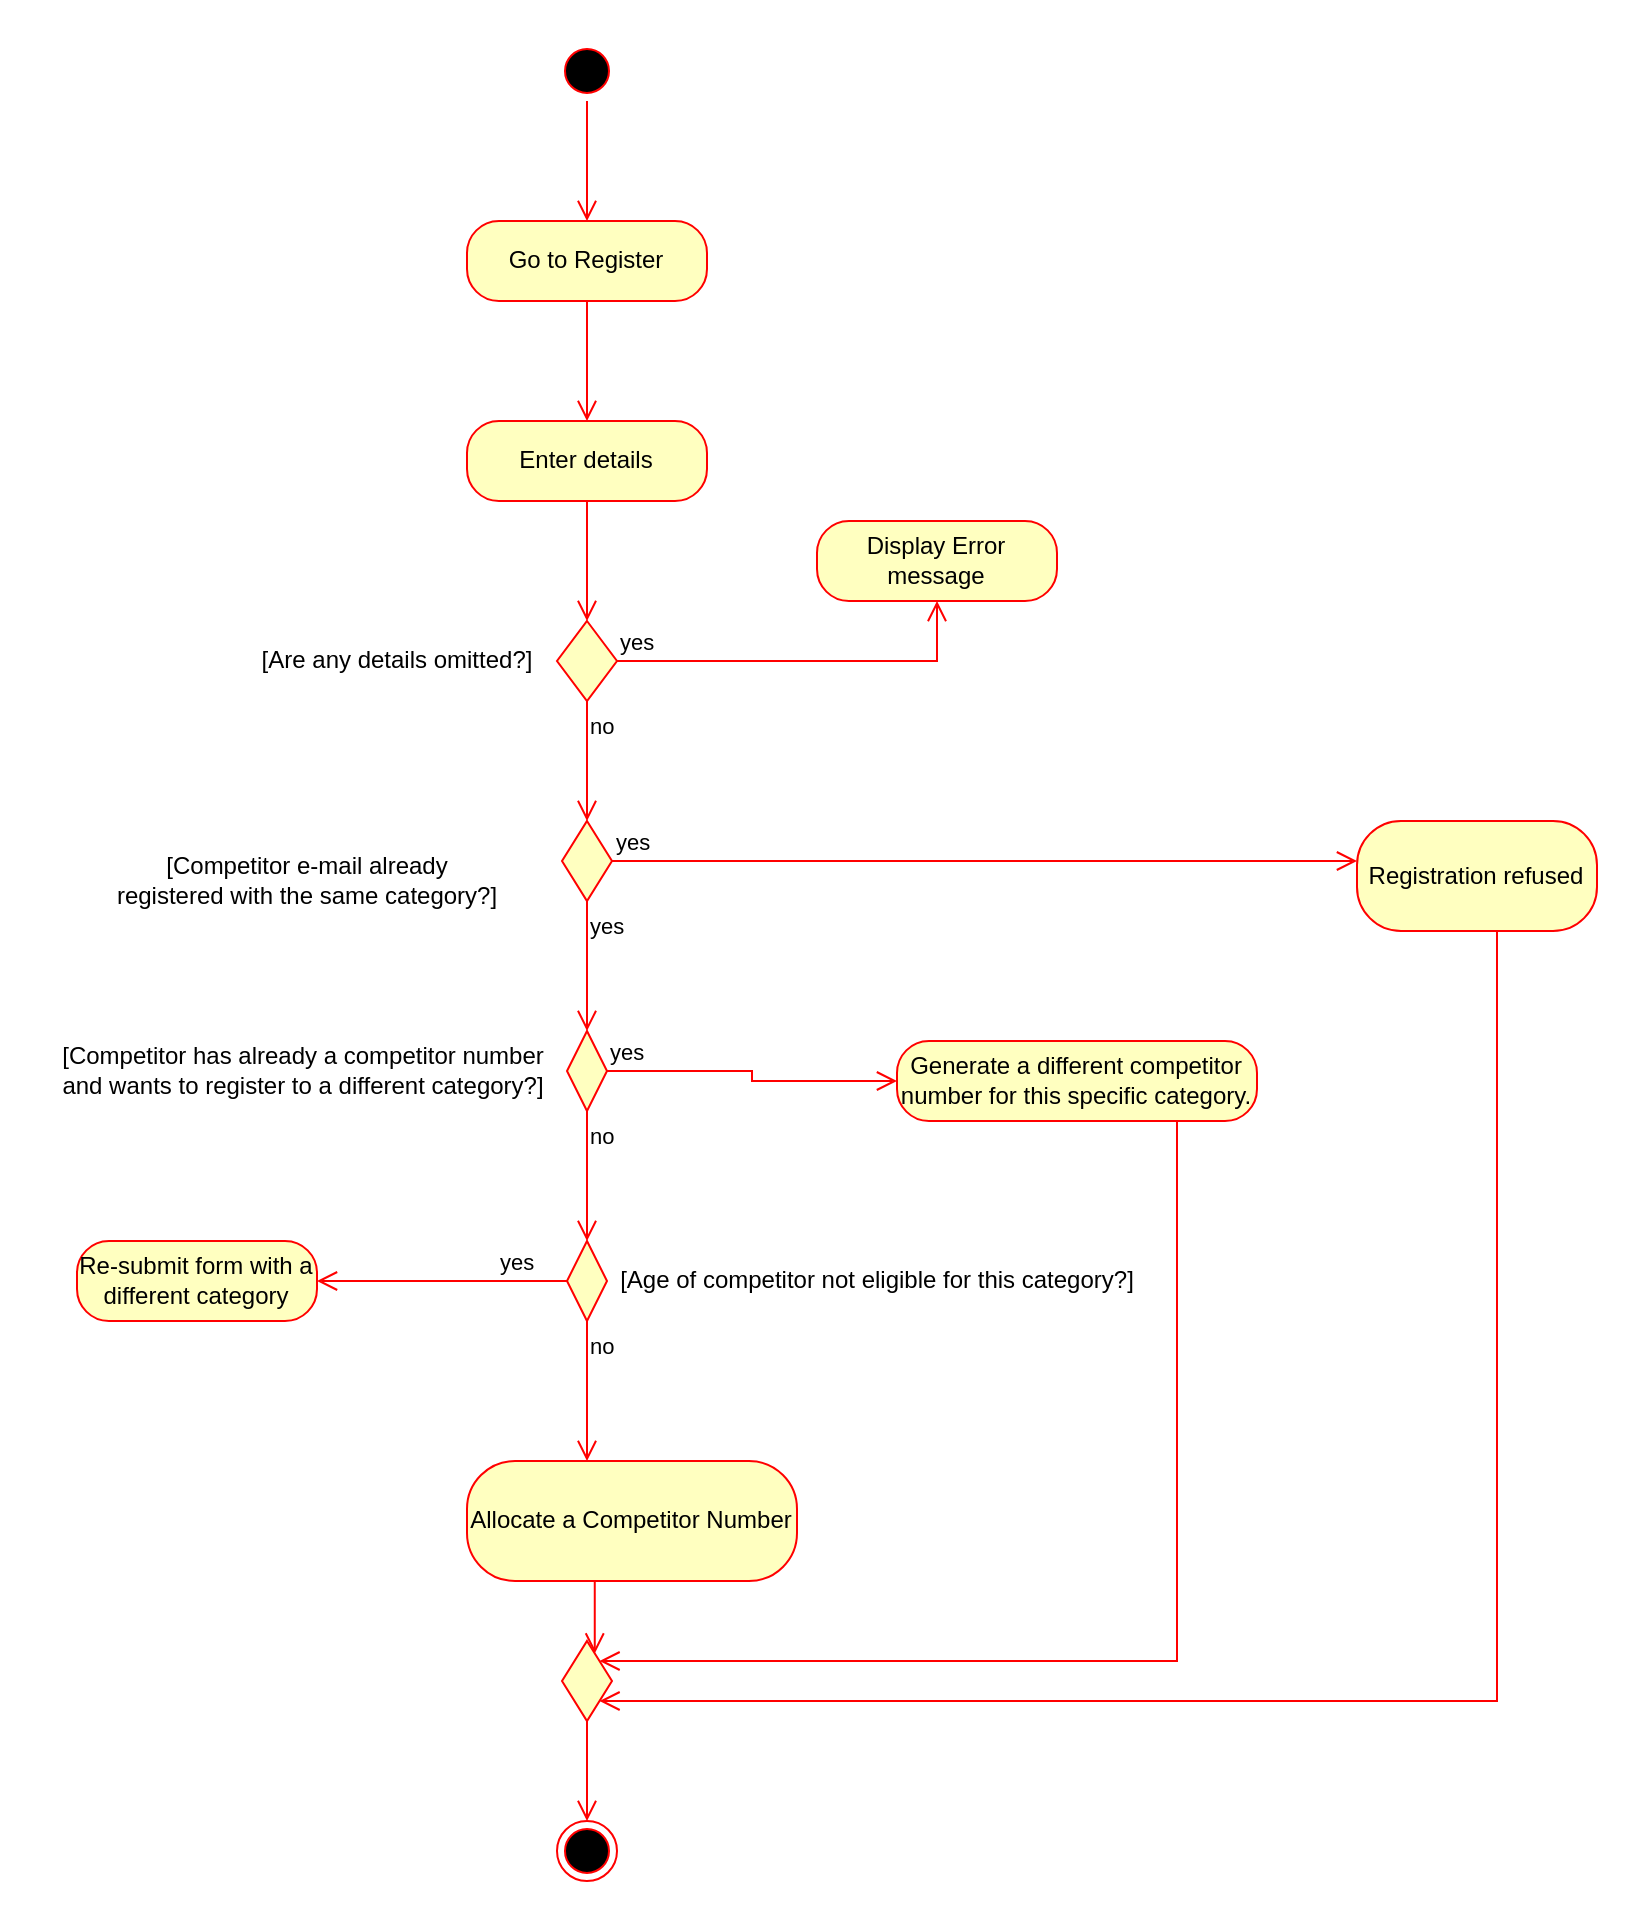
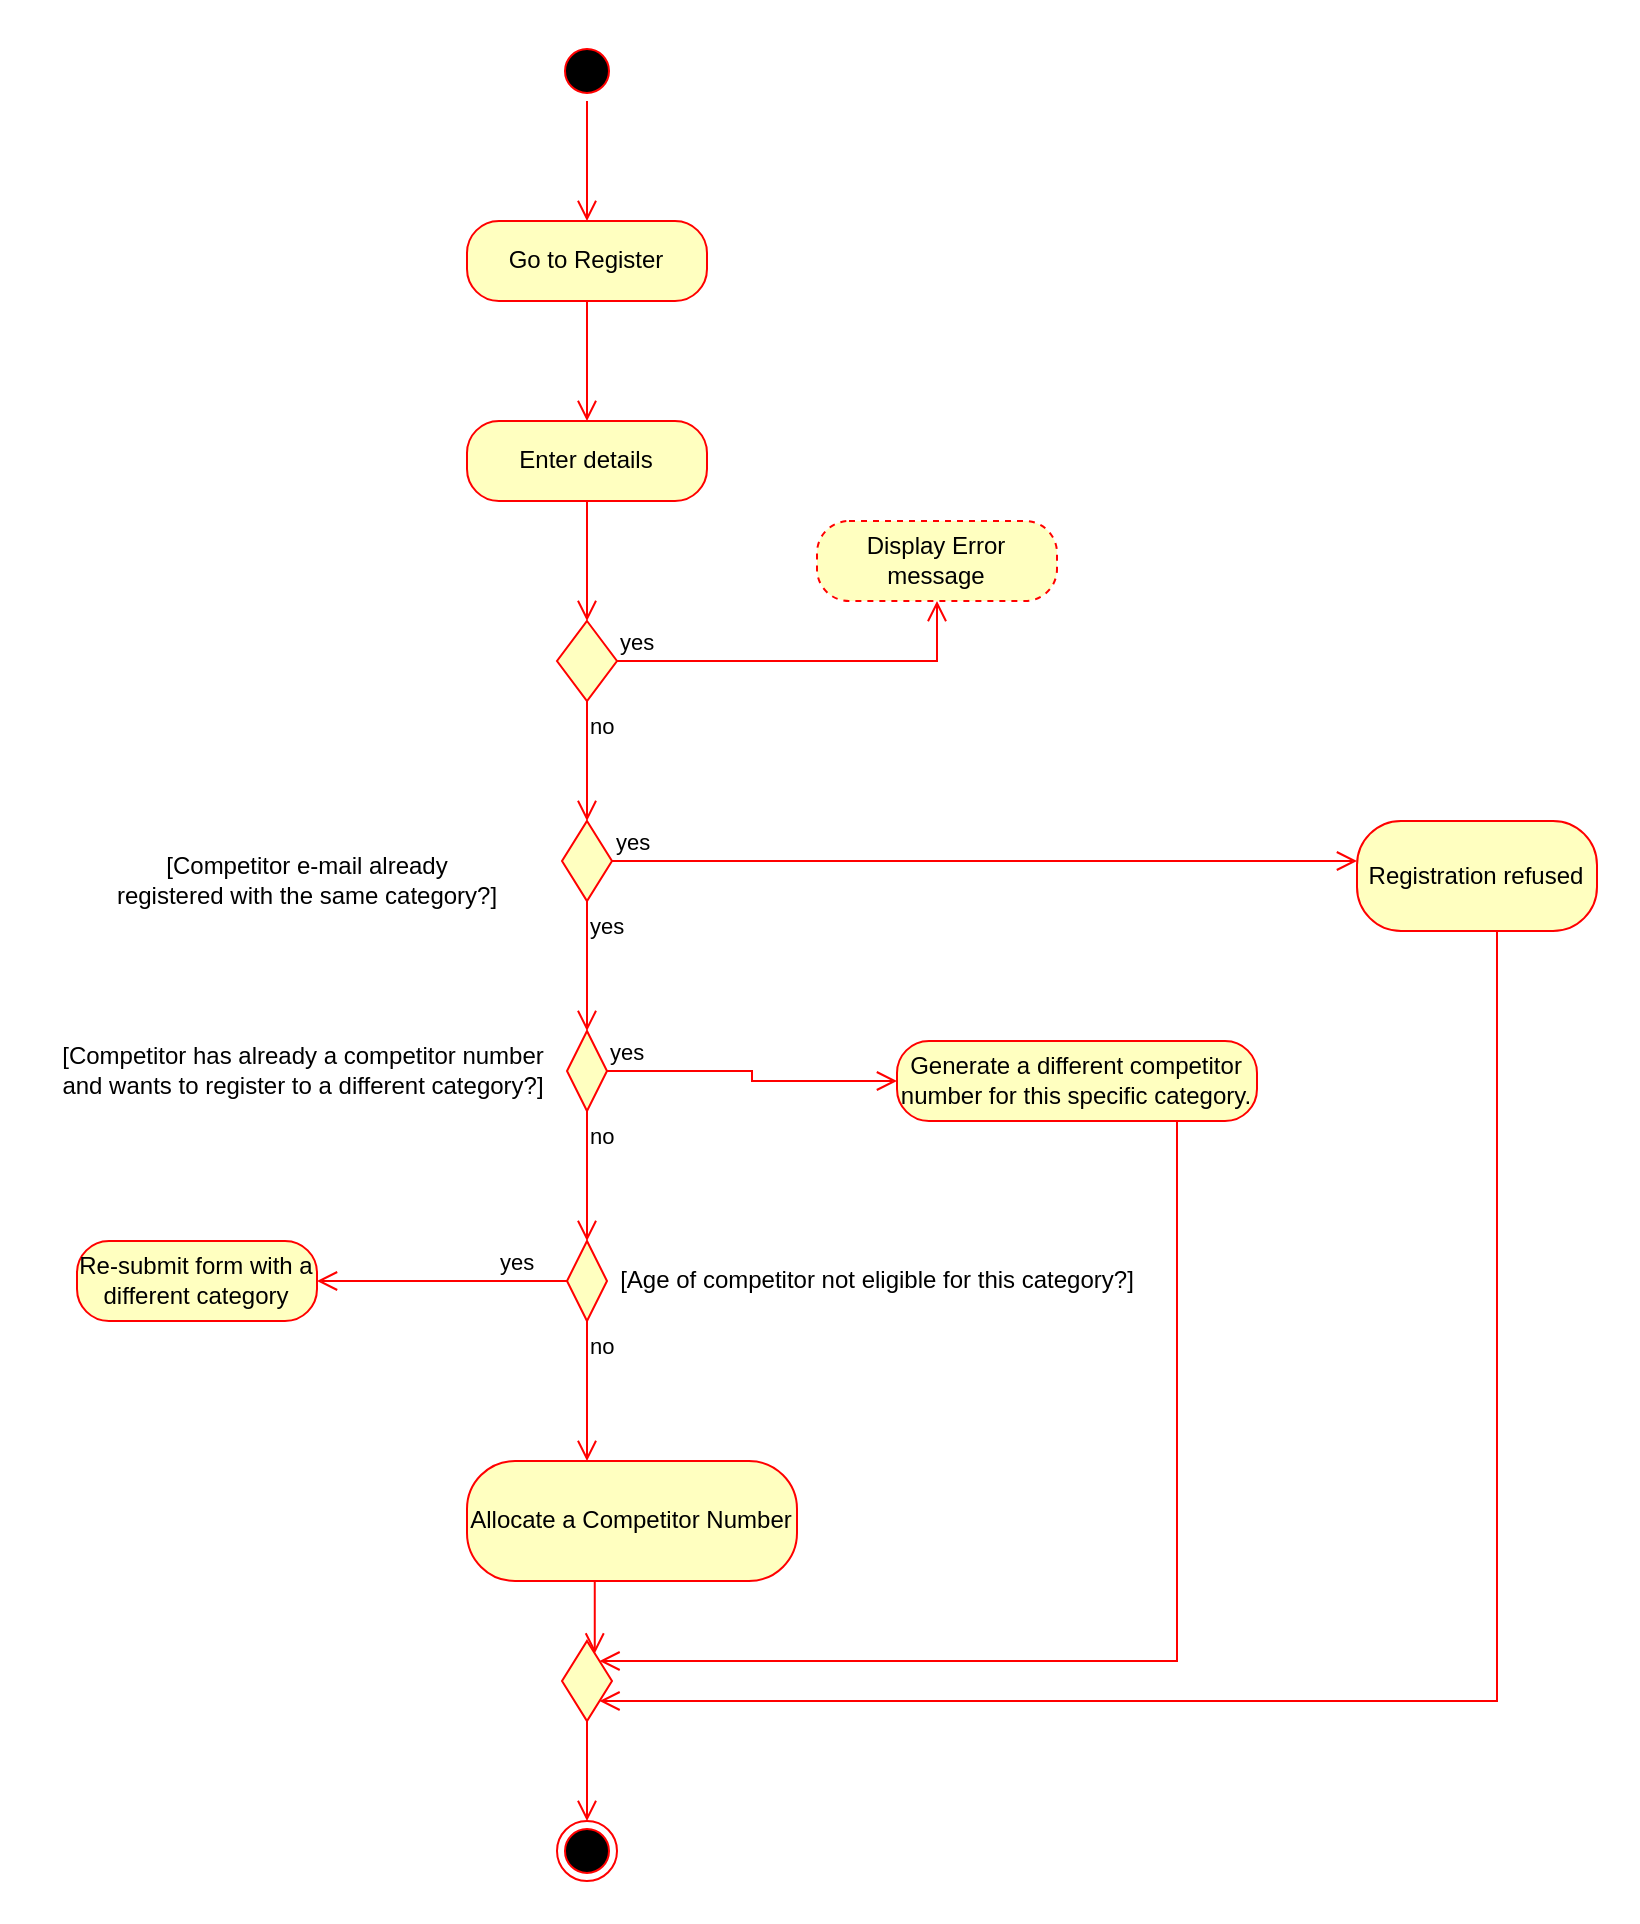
  <mxCell id="0" />
  <mxCell id="1" parent="0" />
  <mxCell id="2" value="" style="ellipse;html=1;shape=startState;fillColor=#000000;strokeColor=#ff0000;" vertex="1" parent="1"><mxGeometry x="278" y="20" width="30" height="30" as="geometry" /></mxCell>
  <mxCell id="3" value="" style="edgeStyle=orthogonalEdgeStyle;html=1;verticalAlign=bottom;endArrow=open;endSize=8;strokeColor=#ff0000;rounded=0;" edge="1" source="2" parent="1"><mxGeometry relative="1" as="geometry"><mxPoint x="293" y="110" as="targetPoint" /></mxGeometry></mxCell>
  <mxCell id="4" value="Go to Register" style="rounded=1;whiteSpace=wrap;html=1;arcSize=40;fontColor=#000000;fillColor=#ffffc0;strokeColor=#ff0000;" vertex="1" parent="1"><mxGeometry x="233" y="110" width="120" height="40" as="geometry" /></mxCell>
  <mxCell id="5" value="" style="edgeStyle=orthogonalEdgeStyle;html=1;verticalAlign=bottom;endArrow=open;endSize=8;strokeColor=#ff0000;rounded=0;" edge="1" source="4" parent="1"><mxGeometry relative="1" as="geometry"><mxPoint x="293" y="210" as="targetPoint" /></mxGeometry></mxCell>
  <mxCell id="6" value="Enter details" style="rounded=1;whiteSpace=wrap;html=1;arcSize=40;fontColor=#000000;fillColor=#ffffc0;strokeColor=#ff0000;" vertex="1" parent="1"><mxGeometry x="233" y="210" width="120" height="40" as="geometry" /></mxCell>
  <mxCell id="7" value="" style="edgeStyle=orthogonalEdgeStyle;html=1;verticalAlign=bottom;endArrow=open;endSize=8;strokeColor=#ff0000;rounded=0;" edge="1" source="6" parent="1"><mxGeometry relative="1" as="geometry"><mxPoint x="293" y="310" as="targetPoint" /></mxGeometry></mxCell>
  <mxCell id="8" value="" style="rhombus;whiteSpace=wrap;html=1;fillColor=#ffffc0;strokeColor=#ff0000;" vertex="1" parent="1"><mxGeometry x="278" y="310" width="30" height="40" as="geometry" /></mxCell>
  <mxCell id="9" value="yes" style="edgeStyle=orthogonalEdgeStyle;html=1;align=left;verticalAlign=bottom;endArrow=open;endSize=8;strokeColor=#ff0000;rounded=0;" edge="1" source="8" parent="1" target="12"><mxGeometry x="-1" relative="1" as="geometry"><mxPoint x="468" y="310" as="targetPoint" /><Array as="points"><mxPoint x="468" y="330" /></Array></mxGeometry></mxCell>
  <mxCell id="10" value="no" style="edgeStyle=orthogonalEdgeStyle;html=1;align=left;verticalAlign=top;endArrow=open;endSize=8;strokeColor=#ff0000;rounded=0;" edge="1" source="8" parent="1" target="13"><mxGeometry x="-1" relative="1" as="geometry"><mxPoint x="293" y="420" as="targetPoint" /><Array as="points"><mxPoint x="293" y="410" /><mxPoint x="290" y="410" /></Array></mxGeometry></mxCell>
- <mxCell id="11" value="[Are any details omitted?]" style="text;html=1;align=center;verticalAlign=middle;resizable=0;points=[];autosize=1;strokeColor=none;fillColor=none;" vertex="1" parent="1"><mxGeometry x="118" y="315" width="160" height="30" as="geometry" /></mxCell>
- <mxCell id="12" value="Display Error message" style="rounded=1;whiteSpace=wrap;html=1;arcSize=40;fontColor=#000000;fillColor=#ffffc0;strokeColor=#ff0000;" vertex="1" parent="1"><mxGeometry x="408" y="260" width="120" height="40" as="geometry" /></mxCell>
+ <mxCell id="12" value="Display Error message" style="rounded=1;whiteSpace=wrap;html=1;arcSize=40;fontColor=#000000;fillColor=#ffffc0;strokeColor=#ff0000;dashed=1;" vertex="1" parent="1"><mxGeometry x="408" y="260" width="120" height="40" as="geometry" /></mxCell>
  <mxCell id="13" value="" style="rhombus;whiteSpace=wrap;html=1;fillColor=#ffffc0;strokeColor=#ff0000;" vertex="1" parent="1"><mxGeometry x="280.5" y="410" width="25" height="40" as="geometry" /></mxCell>
  <mxCell id="14" value="yes" style="edgeStyle=orthogonalEdgeStyle;html=1;align=left;verticalAlign=bottom;endArrow=open;endSize=8;strokeColor=#ff0000;rounded=0;" edge="1" source="13" parent="1" target="18"><mxGeometry x="-1" relative="1" as="geometry"><mxPoint x="508" y="430" as="targetPoint" /><Array as="points"><mxPoint x="448" y="430" /><mxPoint x="448" y="430" /></Array></mxGeometry></mxCell>
  <mxCell id="15" value="yes" style="edgeStyle=orthogonalEdgeStyle;html=1;align=left;verticalAlign=top;endArrow=open;endSize=8;strokeColor=#ff0000;rounded=0;" edge="1" source="13" parent="1" target="19"><mxGeometry x="-1" relative="1" as="geometry"><mxPoint x="293" y="540" as="targetPoint" /><Array as="points" /></mxGeometry></mxCell>
  <mxCell id="16" value="[Competitor e-mail already &lt;br&gt;registered with the same category?]" style="text;html=1;align=center;verticalAlign=middle;resizable=0;points=[];autosize=1;strokeColor=none;fillColor=none;" vertex="1" parent="1"><mxGeometry x="48" y="420" width="210" height="40" as="geometry" /></mxCell>
  <mxCell id="17" style="edgeStyle=orthogonalEdgeStyle;rounded=0;orthogonalLoop=1;jettySize=auto;html=1;strokeColor=#FF0000;endArrow=open;endFill=0;endSize=8;" edge="1" parent="1" source="18" target="33"><mxGeometry relative="1" as="geometry"><Array as="points"><mxPoint x="748" y="850" /></Array></mxGeometry></mxCell>
  <mxCell id="18" value="Registration refused" style="rounded=1;whiteSpace=wrap;html=1;arcSize=40;fontColor=#000000;fillColor=#ffffc0;strokeColor=#ff0000;" vertex="1" parent="1"><mxGeometry x="678" y="410" width="120" height="55" as="geometry" /></mxCell>
  <mxCell id="19" value="" style="rhombus;whiteSpace=wrap;html=1;fillColor=#ffffc0;strokeColor=#ff0000;" vertex="1" parent="1"><mxGeometry x="283" y="515" width="20" height="40" as="geometry" /></mxCell>
  <mxCell id="20" value="yes" style="edgeStyle=orthogonalEdgeStyle;html=1;align=left;verticalAlign=bottom;endArrow=open;endSize=8;strokeColor=#ff0000;rounded=0;" edge="1" source="19" parent="1" target="23"><mxGeometry x="-1" relative="1" as="geometry"><mxPoint x="438" y="570" as="targetPoint" /></mxGeometry></mxCell>
  <mxCell id="21" value="no" style="edgeStyle=orthogonalEdgeStyle;html=1;align=left;verticalAlign=top;endArrow=open;endSize=8;strokeColor=#ff0000;rounded=0;" edge="1" source="19" parent="1" target="25"><mxGeometry x="-1" relative="1" as="geometry"><mxPoint x="308" y="610" as="targetPoint" /><Array as="points" /></mxGeometry></mxCell>
  <mxCell id="22" value="[Competitor has already a competitor number &lt;br&gt;and wants to register to a different category?]" style="text;html=1;align=center;verticalAlign=middle;resizable=0;points=[];autosize=1;strokeColor=none;fillColor=none;" vertex="1" parent="1"><mxGeometry x="20.5" y="515" width="260" height="40" as="geometry" /></mxCell>
  <mxCell id="23" value="Generate a different competitor number for this specific category." style="rounded=1;whiteSpace=wrap;html=1;arcSize=40;fontColor=#000000;fillColor=#ffffc0;strokeColor=#ff0000;" vertex="1" parent="1"><mxGeometry x="448" y="520" width="180" height="40" as="geometry" /></mxCell>
  <mxCell id="24" value="" style="edgeStyle=orthogonalEdgeStyle;html=1;verticalAlign=bottom;endArrow=open;endSize=8;strokeColor=#ff0000;rounded=0;" edge="1" source="23" parent="1" target="33"><mxGeometry relative="1" as="geometry"><mxPoint x="328" y="850" as="targetPoint" /><Array as="points"><mxPoint x="588" y="830" /></Array></mxGeometry></mxCell>
  <mxCell id="25" value="" style="rhombus;whiteSpace=wrap;html=1;fillColor=#ffffc0;strokeColor=#ff0000;" vertex="1" parent="1"><mxGeometry x="283" y="620" width="20" height="40" as="geometry" /></mxCell>
  <mxCell id="26" value="yes" style="edgeStyle=orthogonalEdgeStyle;html=1;align=left;verticalAlign=bottom;endArrow=open;endSize=8;strokeColor=#ff0000;rounded=0;" edge="1" source="25" parent="1" target="29"><mxGeometry x="-0.44" relative="1" as="geometry"><mxPoint x="438" y="660" as="targetPoint" /><mxPoint as="offset" /></mxGeometry></mxCell>
  <mxCell id="27" value="no" style="edgeStyle=orthogonalEdgeStyle;html=1;align=left;verticalAlign=top;endArrow=open;endSize=8;strokeColor=#ff0000;rounded=0;" edge="1" source="25" parent="1" target="30"><mxGeometry x="-1" relative="1" as="geometry"><mxPoint x="293" y="770" as="targetPoint" /><Array as="points"><mxPoint x="293" y="740" /><mxPoint x="338" y="740" /></Array></mxGeometry></mxCell>
  <mxCell id="28" value="[Age of competitor not eligible for this category?]" style="text;html=1;align=center;verticalAlign=middle;resizable=0;points=[];autosize=1;strokeColor=none;fillColor=none;" vertex="1" parent="1"><mxGeometry x="298" y="625" width="280" height="30" as="geometry" /></mxCell>
  <mxCell id="29" value="Re-submit form with a different category" style="rounded=1;whiteSpace=wrap;html=1;arcSize=40;fontColor=#000000;fillColor=#ffffc0;strokeColor=#ff0000;" vertex="1" parent="1"><mxGeometry x="38" y="620" width="120" height="40" as="geometry" /></mxCell>
  <mxCell id="30" value="Allocate a Competitor Number" style="rounded=1;whiteSpace=wrap;html=1;arcSize=40;fontColor=#000000;fillColor=#ffffc0;strokeColor=#ff0000;" vertex="1" parent="1"><mxGeometry x="233" y="730" width="165" height="60" as="geometry" /></mxCell>
  <mxCell id="31" value="" style="edgeStyle=orthogonalEdgeStyle;html=1;verticalAlign=bottom;endArrow=open;endSize=8;strokeColor=#ff0000;rounded=0;" edge="1" source="30" parent="1" target="33"><mxGeometry relative="1" as="geometry"><mxPoint x="318" y="800" as="targetPoint" /><Array as="points"><mxPoint x="293" y="830" /><mxPoint x="293" y="830" /></Array></mxGeometry></mxCell>
  <mxCell id="32" style="edgeStyle=orthogonalEdgeStyle;rounded=0;orthogonalLoop=1;jettySize=auto;html=1;strokeColor=#FF0000;endArrow=open;endFill=0;endSize=8;" edge="1" parent="1" source="33" target="34"><mxGeometry relative="1" as="geometry" /></mxCell>
  <mxCell id="33" value="" style="rhombus;whiteSpace=wrap;html=1;fillColor=#ffffc0;strokeColor=#ff0000;" vertex="1" parent="1"><mxGeometry x="280.5" y="820" width="25" height="40" as="geometry" /></mxCell>
  <mxCell id="34" value="" style="ellipse;html=1;shape=endState;fillColor=#000000;strokeColor=#ff0000;" vertex="1" parent="1"><mxGeometry x="278" y="910" width="30" height="30" as="geometry" /></mxCell>
